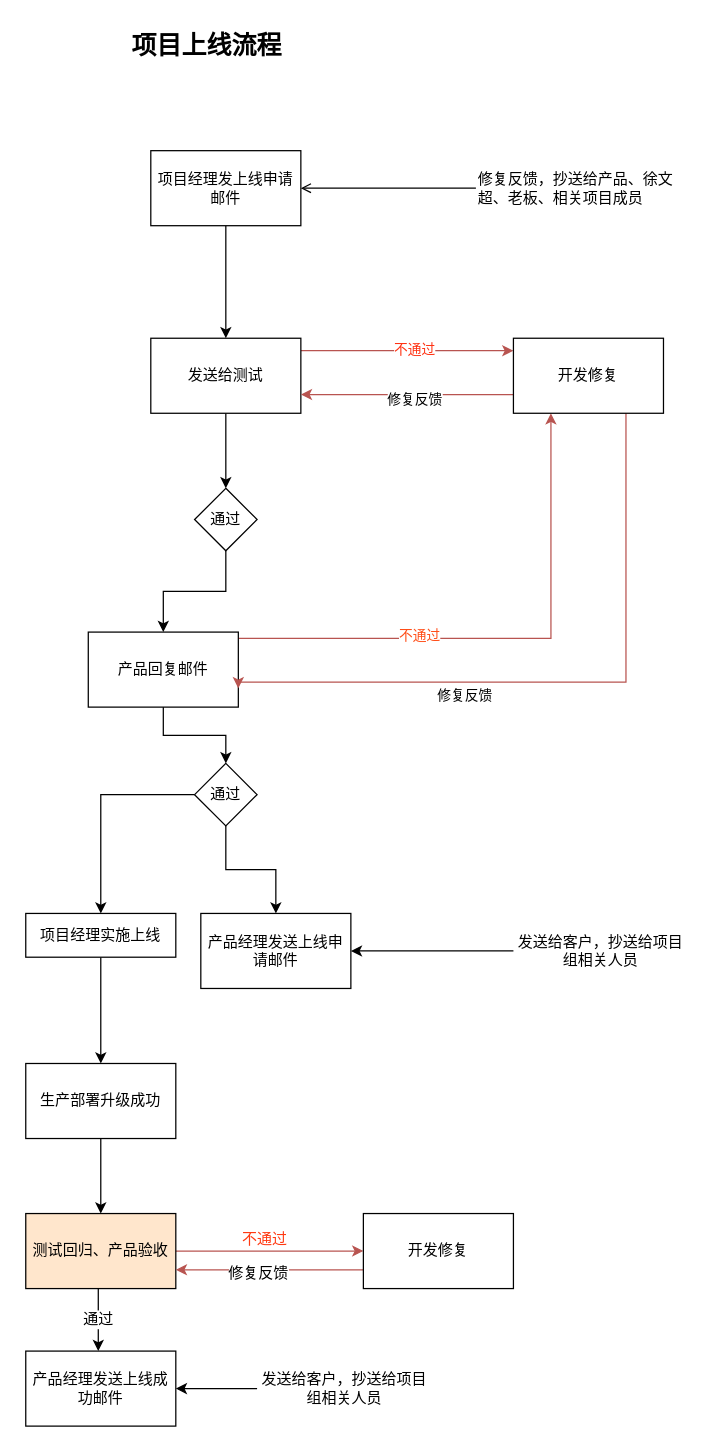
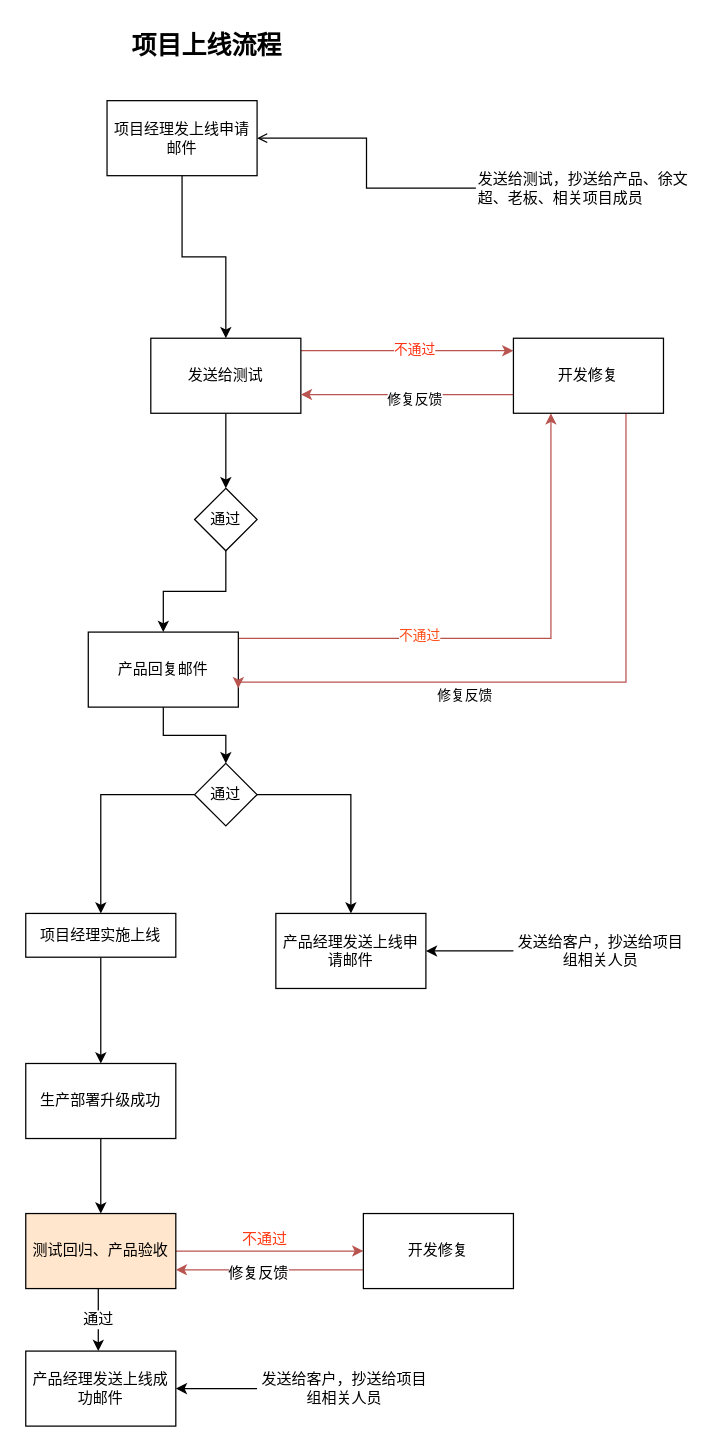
  <mxCell id="0" />
  <mxCell id="1" parent="0" />
  <mxCell id="2" style="edgeStyle=orthogonalEdgeStyle;rounded=0;orthogonalLoop=1;jettySize=auto;html=1;entryX=0.5;entryY=0;entryDx=0;entryDy=0;fontSize=12;" parent="1" source="3" target="10" edge="1"><mxGeometry relative="1" as="geometry" /></mxCell>
- <mxCell id="3" value="项目经理发上线申请邮件" style="rounded=0;whiteSpace=wrap;html=1;" parent="1" vertex="1"><mxGeometry x="120" y="120" width="120" height="60" as="geometry" /></mxCell>
+ <mxCell id="3" value="项目经理发上线申请邮件" style="rounded=0;whiteSpace=wrap;html=1;" parent="1" vertex="1"><mxGeometry x="85" y="80" width="120" height="60" as="geometry" /></mxCell>
  <mxCell id="4" value="项目上线流程" style="text;html=1;strokeColor=none;fillColor=none;align=center;verticalAlign=middle;whiteSpace=wrap;rounded=0;fontStyle=1;fontSize=20;" parent="1" vertex="1"><mxGeometry x="85" y="20" width="160" height="30" as="geometry" /></mxCell>
  <mxCell id="5" style="edgeStyle=orthogonalEdgeStyle;rounded=0;orthogonalLoop=1;jettySize=auto;html=1;fontSize=12;endArrow=open;" parent="1" source="6" target="3" edge="1"><mxGeometry relative="1" as="geometry" /></mxCell>
- <mxCell id="6" value="修复反馈，抄送给产品、徐文超、老板、相关项目成员" style="text;html=1;strokeColor=none;fillColor=none;align=left;verticalAlign=middle;whiteSpace=wrap;rounded=0;fontSize=12;" parent="1" vertex="1"><mxGeometry x="380" y="125" width="180" height="50" as="geometry" /></mxCell>
+ <mxCell id="6" value="发送给测试，抄送给产品、徐文超、老板、相关项目成员" style="text;html=1;strokeColor=none;fillColor=none;align=left;verticalAlign=middle;whiteSpace=wrap;rounded=0;fontSize=12;" parent="1" vertex="1"><mxGeometry x="380" y="125" width="180" height="50" as="geometry" /></mxCell>
  <mxCell id="7" style="edgeStyle=orthogonalEdgeStyle;rounded=0;orthogonalLoop=1;jettySize=auto;html=1;entryX=0.5;entryY=0;entryDx=0;entryDy=0;fontSize=12;" parent="1" source="10" target="12" edge="1"><mxGeometry relative="1" as="geometry" /></mxCell>
  <mxCell id="8" style="edgeStyle=orthogonalEdgeStyle;rounded=0;orthogonalLoop=1;jettySize=auto;html=1;fillColor=#f8cecc;strokeColor=#b85450;" edge="1" parent="1" source="10" target="41"><mxGeometry relative="1" as="geometry"><Array as="points"><mxPoint x="350" y="280" /><mxPoint x="350" y="280" /></Array></mxGeometry></mxCell>
  <mxCell id="9" value="不通过" style="edgeLabel;html=1;align=center;verticalAlign=middle;resizable=0;points=[];fontColor=#FF3112;" vertex="1" connectable="0" parent="8"><mxGeometry x="0.2" y="2" relative="1" as="geometry"><mxPoint x="-12" as="offset" /></mxGeometry></mxCell>
  <mxCell id="10" value="发送给测试" style="rounded=0;whiteSpace=wrap;html=1;fontSize=12;align=center;" parent="1" vertex="1"><mxGeometry x="120" y="270" width="120" height="60" as="geometry" /></mxCell>
  <mxCell id="11" style="edgeStyle=orthogonalEdgeStyle;rounded=0;orthogonalLoop=1;jettySize=auto;html=1;fontSize=12;" parent="1" source="12" target="16" edge="1"><mxGeometry relative="1" as="geometry" /></mxCell>
  <mxCell id="12" value="通过" style="rhombus;whiteSpace=wrap;html=1;fontSize=12;align=center;" parent="1" vertex="1"><mxGeometry x="155" y="390" width="50" height="50" as="geometry" /></mxCell>
  <mxCell id="13" style="edgeStyle=orthogonalEdgeStyle;rounded=0;orthogonalLoop=1;jettySize=auto;html=1;entryX=0.5;entryY=0;entryDx=0;entryDy=0;fontSize=12;" parent="1" source="16" target="19" edge="1"><mxGeometry relative="1" as="geometry" /></mxCell>
  <mxCell id="14" style="edgeStyle=orthogonalEdgeStyle;rounded=0;orthogonalLoop=1;jettySize=auto;html=1;entryX=0.25;entryY=1;entryDx=0;entryDy=0;fillColor=#f8cecc;strokeColor=#b85450;" edge="1" parent="1" source="16" target="41"><mxGeometry relative="1" as="geometry"><Array as="points"><mxPoint x="440" y="510" /></Array></mxGeometry></mxCell>
  <mxCell id="15" value="不通过" style="edgeLabel;html=1;align=center;verticalAlign=middle;resizable=0;points=[];fontColor=#FF4D17;" vertex="1" connectable="0" parent="14"><mxGeometry x="-0.332" y="3" relative="1" as="geometry"><mxPoint as="offset" /></mxGeometry></mxCell>
  <mxCell id="16" value="产品回复邮件" style="rounded=0;whiteSpace=wrap;html=1;fontSize=12;align=center;" parent="1" vertex="1"><mxGeometry x="70" y="505" width="120" height="60" as="geometry" /></mxCell>
  <mxCell id="17" style="edgeStyle=orthogonalEdgeStyle;rounded=0;orthogonalLoop=1;jettySize=auto;html=1;entryX=0.5;entryY=0;entryDx=0;entryDy=0;fontSize=12;" parent="1" source="19" target="21" edge="1"><mxGeometry relative="1" as="geometry" /></mxCell>
  <mxCell id="18" style="edgeStyle=orthogonalEdgeStyle;rounded=0;orthogonalLoop=1;jettySize=auto;html=1;fontSize=12;" parent="1" source="19" target="22" edge="1"><mxGeometry relative="1" as="geometry" /></mxCell>
  <mxCell id="19" value="通过" style="rhombus;whiteSpace=wrap;html=1;fontSize=12;align=center;" parent="1" vertex="1"><mxGeometry x="155" y="610" width="50" height="50" as="geometry" /></mxCell>
  <mxCell id="20" style="edgeStyle=orthogonalEdgeStyle;rounded=0;orthogonalLoop=1;jettySize=auto;html=1;fontSize=12;" parent="1" source="21" target="26" edge="1"><mxGeometry relative="1" as="geometry" /></mxCell>
  <mxCell id="21" value="项目经理实施上线" style="rounded=0;whiteSpace=wrap;html=1;" parent="1" vertex="1"><mxGeometry x="20" y="730" width="120" height="35" as="geometry" /></mxCell>
- <mxCell id="22" value="产品经理发送上线申请邮件" style="rounded=0;whiteSpace=wrap;html=1;" parent="1" vertex="1"><mxGeometry x="160" y="730" width="120" height="60" as="geometry" /></mxCell>
+ <mxCell id="22" value="产品经理发送上线申请邮件" style="rounded=0;whiteSpace=wrap;html=1;" parent="1" vertex="1"><mxGeometry x="220" y="730" width="120" height="60" as="geometry" /></mxCell>
  <mxCell id="23" style="edgeStyle=orthogonalEdgeStyle;rounded=0;orthogonalLoop=1;jettySize=auto;html=1;entryX=1;entryY=0.5;entryDx=0;entryDy=0;fontSize=12;" parent="1" source="24" target="22" edge="1"><mxGeometry relative="1" as="geometry" /></mxCell>
  <mxCell id="24" value="发送给客户，抄送给项目组相关人员" style="text;html=1;strokeColor=none;fillColor=none;align=center;verticalAlign=middle;whiteSpace=wrap;rounded=0;fontSize=12;" parent="1" vertex="1"><mxGeometry x="410" y="735" width="140" height="50" as="geometry" /></mxCell>
  <mxCell id="25" style="edgeStyle=orthogonalEdgeStyle;rounded=0;orthogonalLoop=1;jettySize=auto;html=1;fontSize=12;" parent="1" source="26" target="30" edge="1"><mxGeometry relative="1" as="geometry" /></mxCell>
  <mxCell id="26" value="生产部署升级成功" style="rounded=0;whiteSpace=wrap;html=1;" parent="1" vertex="1"><mxGeometry x="20" y="850" width="120" height="60" as="geometry" /></mxCell>
  <mxCell id="27" value="通过" style="edgeStyle=orthogonalEdgeStyle;rounded=0;orthogonalLoop=1;jettySize=auto;html=1;fontSize=12;" parent="1" edge="1"><mxGeometry relative="1" as="geometry"><mxPoint x="78" y="1030" as="sourcePoint" /><mxPoint x="78" y="1080" as="targetPoint" /></mxGeometry></mxCell>
  <mxCell id="28" style="edgeStyle=orthogonalEdgeStyle;rounded=0;orthogonalLoop=1;jettySize=auto;html=1;entryX=0;entryY=0.5;entryDx=0;entryDy=0;fontSize=12;fillColor=#f8cecc;strokeColor=#b85450;" parent="1" source="30" target="36" edge="1"><mxGeometry relative="1" as="geometry" /></mxCell>
  <mxCell id="29" value="不通过" style="edgeLabel;html=1;align=center;verticalAlign=middle;resizable=0;points=[];fontSize=12;fontColor=#FF3912;" parent="28" vertex="1" connectable="0"><mxGeometry x="-0.147" relative="1" as="geometry"><mxPoint x="6" y="-10" as="offset" /></mxGeometry></mxCell>
  <mxCell id="30" value="测试回归、产品验收" style="rounded=0;whiteSpace=wrap;html=1;fillColor=#ffe6cc;" parent="1" vertex="1"><mxGeometry x="20" y="970" width="120" height="60" as="geometry" /></mxCell>
  <mxCell id="31" value="产品经理发送上线成功邮件" style="rounded=0;whiteSpace=wrap;html=1;" parent="1" vertex="1"><mxGeometry x="20" y="1080" width="120" height="60" as="geometry" /></mxCell>
  <mxCell id="32" style="edgeStyle=orthogonalEdgeStyle;rounded=0;orthogonalLoop=1;jettySize=auto;html=1;entryX=1;entryY=0.5;entryDx=0;entryDy=0;fontSize=12;" parent="1" source="33" target="31" edge="1"><mxGeometry relative="1" as="geometry" /></mxCell>
  <mxCell id="33" value="发送给客户，抄送给项目组相关人员" style="text;html=1;strokeColor=none;fillColor=none;align=center;verticalAlign=middle;whiteSpace=wrap;rounded=0;fontSize=12;" parent="1" vertex="1"><mxGeometry x="205" y="1085" width="140" height="50" as="geometry" /></mxCell>
  <mxCell id="34" style="edgeStyle=orthogonalEdgeStyle;rounded=0;orthogonalLoop=1;jettySize=auto;html=1;entryX=1;entryY=0.75;entryDx=0;entryDy=0;fontSize=12;fillColor=#f8cecc;strokeColor=#b85450;" parent="1" source="36" target="30" edge="1"><mxGeometry relative="1" as="geometry"><Array as="points"><mxPoint x="250" y="1015" /><mxPoint x="250" y="1015" /></Array></mxGeometry></mxCell>
  <mxCell id="35" value="修复反馈" style="edgeLabel;html=1;align=center;verticalAlign=middle;resizable=0;points=[];fontSize=12;" parent="34" vertex="1" connectable="0"><mxGeometry x="-0.173" y="2" relative="1" as="geometry"><mxPoint x="-23" as="offset" /></mxGeometry></mxCell>
  <mxCell id="36" value="开发修复" style="rounded=0;whiteSpace=wrap;html=1;fontSize=12;align=center;" parent="1" vertex="1"><mxGeometry x="290" y="970" width="120" height="60" as="geometry" /></mxCell>
  <mxCell id="37" style="edgeStyle=orthogonalEdgeStyle;rounded=0;orthogonalLoop=1;jettySize=auto;html=1;entryX=1;entryY=0.75;entryDx=0;entryDy=0;fillColor=#f8cecc;strokeColor=#b85450;" edge="1" parent="1" source="41" target="10"><mxGeometry relative="1" as="geometry"><Array as="points"><mxPoint x="370" y="315" /><mxPoint x="370" y="315" /></Array></mxGeometry></mxCell>
  <mxCell id="38" value="修复反馈" style="edgeLabel;html=1;align=center;verticalAlign=middle;resizable=0;points=[];" vertex="1" connectable="0" parent="37"><mxGeometry x="-0.247" y="3" relative="1" as="geometry"><mxPoint x="-16" as="offset" /></mxGeometry></mxCell>
  <mxCell id="39" style="edgeStyle=orthogonalEdgeStyle;rounded=0;orthogonalLoop=1;jettySize=auto;html=1;entryX=1;entryY=0.75;entryDx=0;entryDy=0;fillColor=#f8cecc;strokeColor=#b85450;" edge="1" parent="1" source="41" target="16"><mxGeometry relative="1" as="geometry"><Array as="points"><mxPoint x="500" y="545" /></Array></mxGeometry></mxCell>
  <mxCell id="40" value="修复反馈" style="edgeLabel;html=1;align=center;verticalAlign=middle;resizable=0;points=[];" vertex="1" connectable="0" parent="39"><mxGeometry x="-0.453" relative="1" as="geometry"><mxPoint x="-130" y="80" as="offset" /></mxGeometry></mxCell>
  <mxCell id="41" value="开发修复" style="rounded=0;whiteSpace=wrap;html=1;fontSize=12;align=center;" vertex="1" parent="1"><mxGeometry x="410" y="270" width="120" height="60" as="geometry" /></mxCell>
